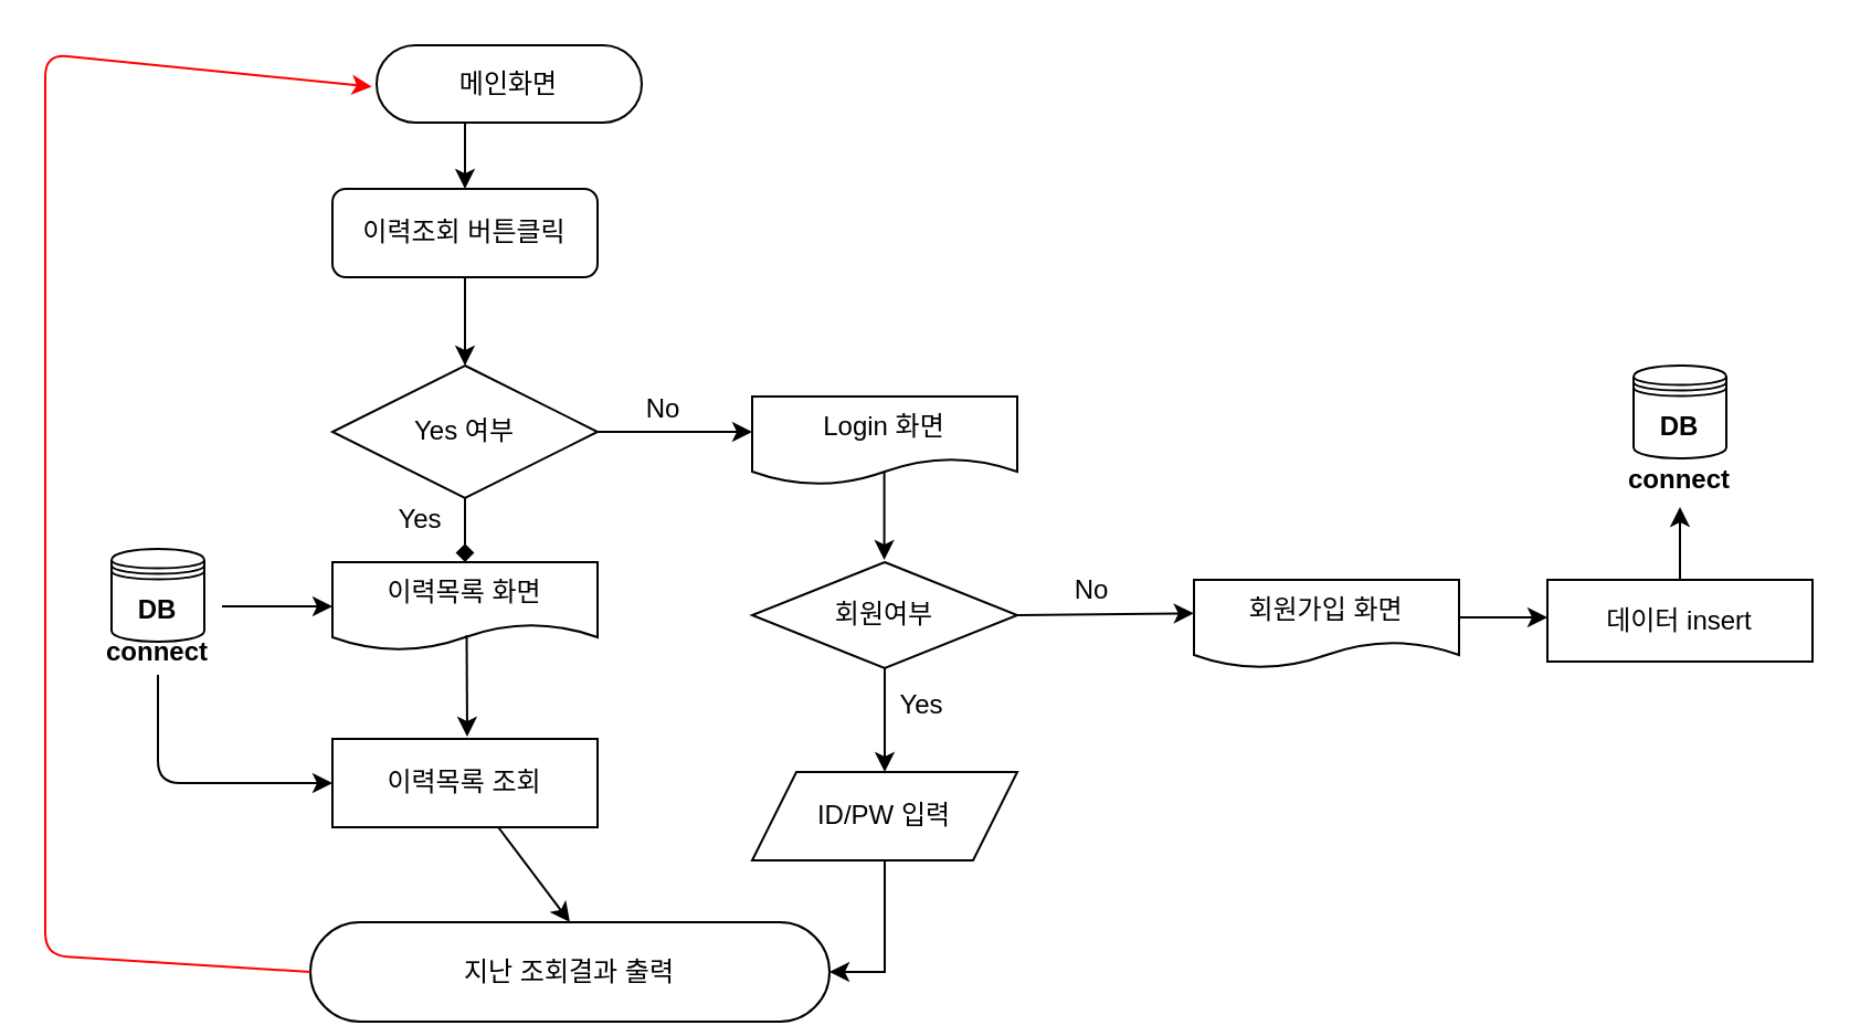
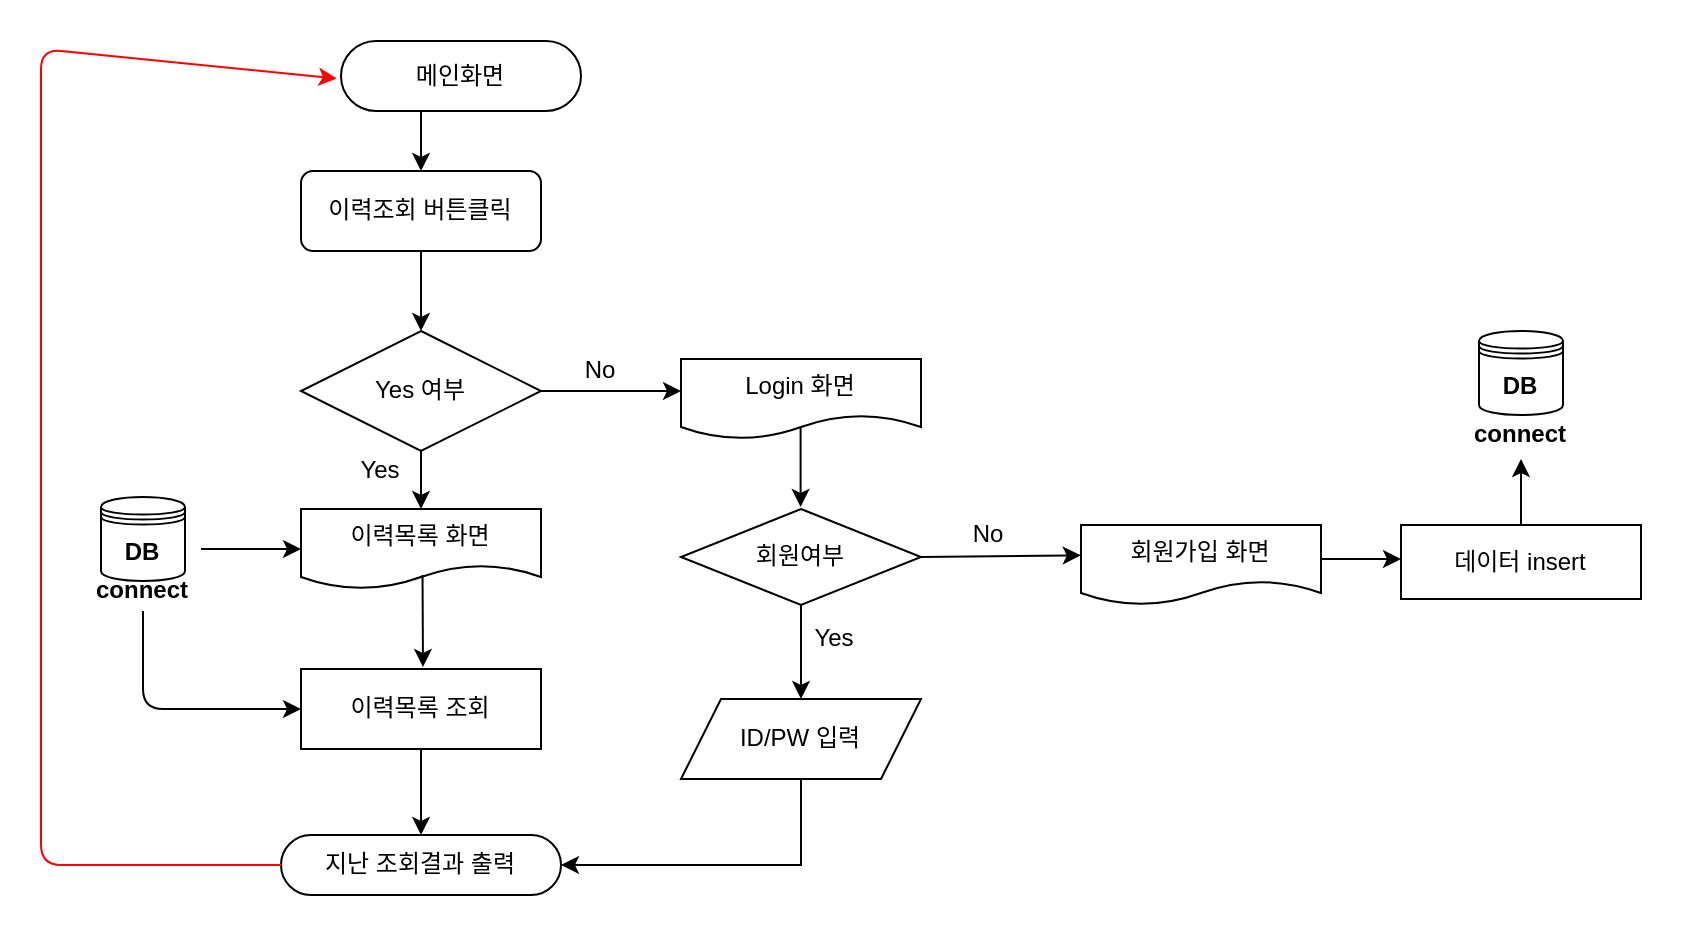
  <mxCell id="0" />
  <mxCell id="1" parent="0" />
  <mxCell id="2" style="edgeStyle=orthogonalEdgeStyle;rounded=0;orthogonalLoop=1;jettySize=auto;html=1;exitX=0.5;exitY=1;exitDx=0;exitDy=0;entryX=0.5;entryY=0;entryDx=0;entryDy=0;" parent="1" source="3" target="5" edge="1"><mxGeometry relative="1" as="geometry"><mxPoint x="200" y="85" as="targetPoint" /></mxGeometry></mxCell>
  <mxCell id="3" value="메인화면" style="whiteSpace=wrap;html=1;rounded=1;arcSize=50;align=center;verticalAlign=middle;strokeWidth=1;autosize=1;spacing=4;treeFolding=1;treeMoving=1;newEdgeStyle={&quot;edgeStyle&quot;:&quot;entityRelationEdgeStyle&quot;,&quot;startArrow&quot;:&quot;none&quot;,&quot;endArrow&quot;:&quot;none&quot;,&quot;segment&quot;:10,&quot;curved&quot;:1};" parent="1" vertex="1"><mxGeometry x="170" y="20" width="120" height="35" as="geometry" /></mxCell>
  <mxCell id="4" style="edgeStyle=orthogonalEdgeStyle;rounded=0;orthogonalLoop=1;jettySize=auto;html=1;" parent="1" source="5" edge="1"><mxGeometry relative="1" as="geometry"><mxPoint x="210" y="165" as="targetPoint" /></mxGeometry></mxCell>
  <mxCell id="5" value="이력조회 버튼클릭" style="whiteSpace=wrap;html=1;rounded=1;" parent="1" vertex="1"><mxGeometry x="150" y="85" width="120" height="40" as="geometry" /></mxCell>
  <mxCell id="6" value="Login 화면" style="shape=document;whiteSpace=wrap;html=1;boundedLbl=1;" parent="1" vertex="1"><mxGeometry x="340" y="179" width="120" height="40" as="geometry" /></mxCell>
  <mxCell id="7" value="" style="endArrow=classic;html=1;" parent="1" edge="1"><mxGeometry width="50" height="50" relative="1" as="geometry"><mxPoint x="399.8" y="213" as="sourcePoint" /><mxPoint x="399.8" y="253" as="targetPoint" /></mxGeometry></mxCell>
  <mxCell id="8" value="회원여부" style="rhombus;whiteSpace=wrap;html=1;" parent="1" vertex="1"><mxGeometry x="340" y="254" width="120" height="48" as="geometry" /></mxCell>
  <mxCell id="9" value="" style="endArrow=classic;html=1;entryX=-0.001;entryY=0.379;entryDx=0;entryDy=0;entryPerimeter=0;" parent="1" target="10" edge="1"><mxGeometry width="50" height="50" relative="1" as="geometry"><mxPoint x="460" y="278" as="sourcePoint" /><mxPoint x="500" y="278" as="targetPoint" /></mxGeometry></mxCell>
  <mxCell id="10" value="회원가입 화면" style="shape=document;whiteSpace=wrap;html=1;boundedLbl=1;" parent="1" vertex="1"><mxGeometry x="540" y="262" width="120" height="40" as="geometry" /></mxCell>
  <mxCell id="11" value="" style="endArrow=classic;html=1;" parent="1" edge="1"><mxGeometry width="50" height="50" relative="1" as="geometry"><mxPoint x="660" y="279" as="sourcePoint" /><mxPoint x="700" y="279" as="targetPoint" /></mxGeometry></mxCell>
  <mxCell id="12" value="데이터 insert" style="rounded=0;whiteSpace=wrap;html=1;" parent="1" vertex="1"><mxGeometry x="700" y="262" width="120" height="37" as="geometry" /></mxCell>
  <mxCell id="13" value="No" style="text;html=1;strokeColor=none;fillColor=none;align=center;verticalAlign=middle;whiteSpace=wrap;rounded=0;" parent="1" vertex="1"><mxGeometry x="474" y="257" width="40" height="20" as="geometry" /></mxCell>
  <mxCell id="14" value="" style="endArrow=classic;html=1;" parent="1" edge="1"><mxGeometry width="50" height="50" relative="1" as="geometry"><mxPoint x="760" y="262" as="sourcePoint" /><mxPoint x="760" y="229" as="targetPoint" /></mxGeometry></mxCell>
  <mxCell id="15" value="" style="group" parent="1" vertex="1" connectable="0"><mxGeometry x="739" y="165" width="42" height="62" as="geometry" /></mxCell>
  <mxCell id="16" value="&lt;b&gt;DB&lt;/b&gt;" style="shape=datastore;whiteSpace=wrap;html=1;" parent="15" vertex="1"><mxGeometry width="42" height="42" as="geometry" /></mxCell>
  <mxCell id="17" value="&lt;b&gt;connect&lt;/b&gt;" style="text;html=1;strokeColor=none;fillColor=none;align=center;verticalAlign=middle;whiteSpace=wrap;rounded=0;" parent="15" vertex="1"><mxGeometry x="1" y="42" width="40" height="20" as="geometry" /></mxCell>
  <mxCell id="18" value="" style="endArrow=classic;html=1;" parent="1" edge="1"><mxGeometry width="50" height="50" relative="1" as="geometry"><mxPoint x="400" y="302" as="sourcePoint" /><mxPoint x="400" y="349" as="targetPoint" /></mxGeometry></mxCell>
  <mxCell id="19" value="Yes" style="text;html=1;strokeColor=none;fillColor=none;align=center;verticalAlign=middle;whiteSpace=wrap;rounded=0;" parent="1" vertex="1"><mxGeometry x="397" y="309" width="40" height="20" as="geometry" /></mxCell>
  <mxCell id="20" style="edgeStyle=orthogonalEdgeStyle;rounded=0;orthogonalLoop=1;jettySize=auto;html=1;exitX=0.5;exitY=1;exitDx=0;exitDy=0;entryX=1;entryY=0.5;entryDx=0;entryDy=0;" parent="1" source="21" edge="1" target="30"><mxGeometry relative="1" as="geometry"><mxPoint x="230" y="599" as="targetPoint" /></mxGeometry></mxCell>
  <mxCell id="21" value="ID/PW 입력" style="shape=parallelogram;perimeter=parallelogramPerimeter;whiteSpace=wrap;html=1;fixedSize=1;" parent="1" vertex="1"><mxGeometry x="340" y="349" width="120" height="40" as="geometry" /></mxCell>
  <mxCell id="22" value="이력목록 화면" style="shape=document;whiteSpace=wrap;html=1;boundedLbl=1;" parent="1" vertex="1"><mxGeometry x="150" y="254" width="120" height="40" as="geometry" /></mxCell>
  <mxCell id="23" value="" style="endArrow=classic;html=1;" parent="1" edge="1"><mxGeometry width="50" height="50" relative="1" as="geometry"><mxPoint x="210.76" y="287" as="sourcePoint" /><mxPoint x="211" y="333" as="targetPoint" /></mxGeometry></mxCell>
  <mxCell id="24" value="이력목록 조회" style="rounded=0;whiteSpace=wrap;html=1;" parent="1" vertex="1"><mxGeometry x="150" y="334" width="120" height="40" as="geometry" /></mxCell>
  <mxCell id="25" value="" style="group" parent="1" vertex="1" connectable="0"><mxGeometry x="50" y="243" width="42" height="62" as="geometry" /></mxCell>
  <mxCell id="26" value="&lt;b&gt;DB&lt;/b&gt;" style="shape=datastore;whiteSpace=wrap;html=1;" parent="25" vertex="1"><mxGeometry y="5" width="42" height="42" as="geometry" /></mxCell>
  <mxCell id="27" value="&lt;b&gt;connect&lt;/b&gt;" style="text;html=1;strokeColor=none;fillColor=none;align=center;verticalAlign=middle;whiteSpace=wrap;rounded=0;" parent="25" vertex="1"><mxGeometry x="1" y="42" width="40" height="20" as="geometry" /></mxCell>
  <mxCell id="28" value="" style="endArrow=classic;html=1;entryX=0;entryY=0.5;entryDx=0;entryDy=0;" parent="1" edge="1" target="22"><mxGeometry width="50" height="50" relative="1" as="geometry"><mxPoint x="100" y="274" as="sourcePoint" /><mxPoint x="140" y="275" as="targetPoint" /></mxGeometry></mxCell>
  <mxCell id="29" value="" style="endArrow=classic;html=1;edgeStyle=orthogonalEdgeStyle;exitX=0.5;exitY=1;exitDx=0;exitDy=0;entryX=0;entryY=0.5;entryDx=0;entryDy=0;" parent="1" source="27" target="24" edge="1"><mxGeometry width="50" height="50" relative="1" as="geometry"><mxPoint x="348" y="659" as="sourcePoint" /><mxPoint x="500" y="795" as="targetPoint" /><Array as="points"><mxPoint x="71" y="354" /></Array></mxGeometry></mxCell>
- <mxCell id="30" value="지난 조회결과 출력" style="whiteSpace=wrap;html=1;rounded=1;arcSize=50;align=center;verticalAlign=middle;strokeWidth=1;autosize=1;spacing=4;treeFolding=1;treeMoving=1;newEdgeStyle={&quot;edgeStyle&quot;:&quot;entityRelationEdgeStyle&quot;,&quot;startArrow&quot;:&quot;none&quot;,&quot;endArrow&quot;:&quot;none&quot;,&quot;segment&quot;:10,&quot;curved&quot;:1};" parent="1" vertex="1"><mxGeometry x="140" y="417" width="235" height="45" as="geometry" /></mxCell>
+ <mxCell id="30" value="지난 조회결과 출력" style="whiteSpace=wrap;html=1;rounded=1;arcSize=50;align=center;verticalAlign=middle;strokeWidth=1;autosize=1;spacing=4;treeFolding=1;treeMoving=1;newEdgeStyle={&quot;edgeStyle&quot;:&quot;entityRelationEdgeStyle&quot;,&quot;startArrow&quot;:&quot;none&quot;,&quot;endArrow&quot;:&quot;none&quot;,&quot;segment&quot;:10,&quot;curved&quot;:1};" parent="1" vertex="1"><mxGeometry x="140" y="417" width="140" height="30" as="geometry" /></mxCell>
  <mxCell id="31" value="" style="endArrow=classic;html=1;entryX=0.5;entryY=0;entryDx=0;entryDy=0;" parent="1" source="24" target="30" edge="1"><mxGeometry width="50" height="50" relative="1" as="geometry"><mxPoint x="150" y="424" as="sourcePoint" /><mxPoint x="200" y="374" as="targetPoint" /></mxGeometry></mxCell>
  <mxCell id="32" value="" style="endArrow=classic;html=1;fillColor=#FF3333;strokeColor=#FF0000;entryX=-0.018;entryY=0.536;entryDx=0;entryDy=0;entryPerimeter=0;exitX=0;exitY=0.5;exitDx=0;exitDy=0;" parent="1" target="3" edge="1" source="30"><mxGeometry width="50" height="50" relative="1" as="geometry"><mxPoint x="90" y="595" as="sourcePoint" /><mxPoint x="20" y="25" as="targetPoint" /><Array as="points"><mxPoint x="20" y="432" /><mxPoint x="20" y="24" /></Array></mxGeometry></mxCell>
  <mxCell id="33" value="Yes 여부" style="rhombus;whiteSpace=wrap;html=1;" vertex="1" parent="1"><mxGeometry x="150" y="165" width="120" height="60" as="geometry" /></mxCell>
  <mxCell id="34" value="" style="endArrow=classic;html=1;exitX=1;exitY=0.5;exitDx=0;exitDy=0;" edge="1" parent="1" source="33"><mxGeometry width="50" height="50" relative="1" as="geometry"><mxPoint x="380" y="365" as="sourcePoint" /><mxPoint x="340" y="195" as="targetPoint" /></mxGeometry></mxCell>
  <mxCell id="35" value="No" style="text;html=1;strokeColor=none;fillColor=none;align=center;verticalAlign=middle;whiteSpace=wrap;rounded=0;" vertex="1" parent="1"><mxGeometry x="280" y="175" width="40" height="20" as="geometry" /></mxCell>
- <mxCell id="36" value="" style="endArrow=diamond;html=1;exitX=0.5;exitY=1;exitDx=0;exitDy=0;entryX=0.5;entryY=0;entryDx=0;entryDy=0;" edge="1" parent="1" source="33" target="22"><mxGeometry width="50" height="50" relative="1" as="geometry"><mxPoint x="380" y="465" as="sourcePoint" /><mxPoint x="430" y="415" as="targetPoint" /></mxGeometry></mxCell>
+ <mxCell id="36" value="" style="endArrow=classic;html=1;exitX=0.5;exitY=1;exitDx=0;exitDy=0;entryX=0.5;entryY=0;entryDx=0;entryDy=0;" edge="1" parent="1" source="33" target="22"><mxGeometry width="50" height="50" relative="1" as="geometry"><mxPoint x="380" y="465" as="sourcePoint" /><mxPoint x="430" y="415" as="targetPoint" /></mxGeometry></mxCell>
  <mxCell id="37" value="Yes" style="text;html=1;strokeColor=none;fillColor=none;align=center;verticalAlign=middle;whiteSpace=wrap;rounded=0;" vertex="1" parent="1"><mxGeometry x="170" y="225" width="40" height="20" as="geometry" /></mxCell>
